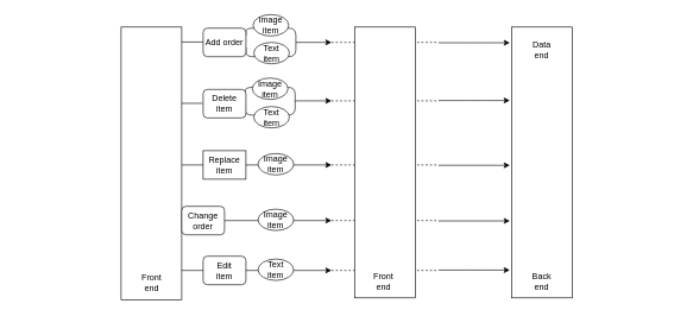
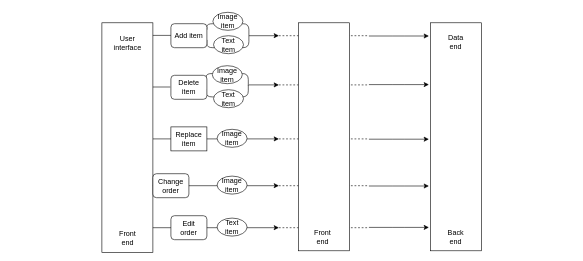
  <mxCell id="0" />
  <mxCell id="1" parent="0" />
  <mxCell id="2" value="" style="endArrow=none;dashed=1;html=1;" edge="1" parent="1"><mxGeometry width="50" height="50" relative="1" as="geometry"><mxPoint x="464" y="379" as="sourcePoint" /><mxPoint x="614" y="379" as="targetPoint" /></mxGeometry></mxCell>
  <mxCell id="3" value="" style="endArrow=none;dashed=1;html=1;" edge="1" parent="1"><mxGeometry width="50" height="50" relative="1" as="geometry"><mxPoint x="464" y="309" as="sourcePoint" /><mxPoint x="614" y="309" as="targetPoint" /></mxGeometry></mxCell>
  <mxCell id="4" value="" style="endArrow=classic;html=1;" edge="1" parent="1"><mxGeometry width="50" height="50" relative="1" as="geometry"><mxPoint x="254" y="231" as="sourcePoint" /><mxPoint x="464" y="231" as="targetPoint" /></mxGeometry></mxCell>
  <mxCell id="5" value="" style="endArrow=none;dashed=1;html=1;" edge="1" parent="1"><mxGeometry width="50" height="50" relative="1" as="geometry"><mxPoint x="464" y="231" as="sourcePoint" /><mxPoint x="614" y="231" as="targetPoint" /></mxGeometry></mxCell>
  <mxCell id="6" value="" style="endArrow=none;html=1;edgeStyle=orthogonalEdgeStyle;" edge="1" parent="1"><mxGeometry width="50" height="50" relative="1" as="geometry"><mxPoint x="343" y="148" as="sourcePoint" /><mxPoint x="413" y="141" as="targetPoint" /><Array as="points"><mxPoint x="343" y="161" /><mxPoint x="413" y="161" /></Array></mxGeometry></mxCell>
  <mxCell id="7" value="" style="endArrow=none;html=1;edgeStyle=orthogonalEdgeStyle;" edge="1" parent="1"><mxGeometry width="50" height="50" relative="1" as="geometry"><mxPoint x="343" y="132" as="sourcePoint" /><mxPoint x="413" y="142" as="targetPoint" /><Array as="points"><mxPoint x="343" y="122" /><mxPoint x="413" y="122" /></Array></mxGeometry></mxCell>
  <mxCell id="8" value="" style="endArrow=none;html=1;edgeStyle=orthogonalEdgeStyle;" edge="1" parent="1"><mxGeometry width="50" height="50" relative="1" as="geometry"><mxPoint x="344" y="66" as="sourcePoint" /><mxPoint x="414" y="59" as="targetPoint" /><Array as="points"><mxPoint x="344" y="79" /><mxPoint x="414" y="79" /></Array></mxGeometry></mxCell>
  <mxCell id="9" value="" style="endArrow=none;html=1;edgeStyle=orthogonalEdgeStyle;" edge="1" parent="1"><mxGeometry width="50" height="50" relative="1" as="geometry"><mxPoint x="344" y="49" as="sourcePoint" /><mxPoint x="414" y="59" as="targetPoint" /><Array as="points"><mxPoint x="344" y="39" /><mxPoint x="414" y="39" /></Array></mxGeometry></mxCell>
  <mxCell id="10" value="" style="endArrow=none;dashed=1;html=1;" edge="1" parent="1"><mxGeometry width="50" height="50" relative="1" as="geometry"><mxPoint x="464" y="59" as="sourcePoint" /><mxPoint x="614" y="59" as="targetPoint" /></mxGeometry></mxCell>
  <mxCell id="11" value="" style="endArrow=none;dashed=1;html=1;" edge="1" parent="1"><mxGeometry width="50" height="50" relative="1" as="geometry"><mxPoint x="464" y="141" as="sourcePoint" /><mxPoint x="614" y="141" as="targetPoint" /></mxGeometry></mxCell>
  <mxCell id="12" value="" style="rounded=0;whiteSpace=wrap;html=1;rotation=90;" vertex="1" parent="1"><mxGeometry x="349" y="185" width="380" height="85" as="geometry" /></mxCell>
- <mxCell id="13" value="Add order" style="rounded=1;whiteSpace=wrap;html=1;" vertex="1" parent="1"><mxGeometry x="284" y="39" width="60" height="40" as="geometry" /></mxCell>
+ <mxCell id="13" value="Add item" style="rounded=1;whiteSpace=wrap;html=1;" vertex="1" parent="1"><mxGeometry x="284" y="39" width="60" height="40" as="geometry" /></mxCell>
  <mxCell id="14" value="" style="endArrow=classic;html=1;" edge="1" parent="1"><mxGeometry width="50" height="50" relative="1" as="geometry"><mxPoint x="414" y="59" as="sourcePoint" /><mxPoint x="464" y="59" as="targetPoint" /></mxGeometry></mxCell>
  <mxCell id="15" value="" style="endArrow=classic;html=1;edgeStyle=elbowEdgeStyle;" edge="1" parent="1"><mxGeometry width="50" height="50" relative="1" as="geometry"><mxPoint x="614" y="59.5" as="sourcePoint" /><mxPoint x="714" y="59.5" as="targetPoint" /></mxGeometry></mxCell>
  <mxCell id="16" value="" style="endArrow=none;html=1;" edge="1" parent="1"><mxGeometry width="50" height="50" relative="1" as="geometry"><mxPoint x="244" y="58.5" as="sourcePoint" /><mxPoint x="284" y="58.5" as="targetPoint" /></mxGeometry></mxCell>
  <mxCell id="17" value="Delete item" style="rounded=1;whiteSpace=wrap;html=1;" vertex="1" parent="1"><mxGeometry x="284" y="125" width="60" height="40" as="geometry" /></mxCell>
  <mxCell id="18" value="" style="endArrow=none;html=1;" edge="1" parent="1"><mxGeometry width="50" height="50" relative="1" as="geometry"><mxPoint x="243" y="144.5" as="sourcePoint" /><mxPoint x="283" y="144.5" as="targetPoint" /></mxGeometry></mxCell>
  <mxCell id="19" value="" style="endArrow=classic;html=1;edgeStyle=elbowEdgeStyle;" edge="1" parent="1"><mxGeometry width="50" height="50" relative="1" as="geometry"><mxPoint x="614" y="140.5" as="sourcePoint" /><mxPoint x="714" y="140.5" as="targetPoint" /></mxGeometry></mxCell>
  <mxCell id="20" value="" style="rounded=0;whiteSpace=wrap;html=1;rotation=90;" vertex="1" parent="1"><mxGeometry x="20.09" y="186.42" width="382.81" height="85" as="geometry" /></mxCell>
+ <mxCell id="21" value="&lt;div&gt;User&lt;/div&gt;&lt;div&gt;interface&lt;br&gt;&lt;/div&gt;" style="text;html=1;strokeColor=none;fillColor=none;align=center;verticalAlign=middle;whiteSpace=wrap;rounded=0;" vertex="1" parent="1"><mxGeometry x="191.5" y="41" width="40" height="60" as="geometry" /></mxCell>
  <mxCell id="22" value="" style="rounded=0;whiteSpace=wrap;html=1;rotation=90;" vertex="1" parent="1"><mxGeometry x="569" y="185" width="380" height="85" as="geometry" /></mxCell>
  <mxCell id="23" value="Data end" style="text;html=1;strokeColor=none;fillColor=none;align=center;verticalAlign=middle;whiteSpace=wrap;rounded=0;" vertex="1" parent="1"><mxGeometry x="739" y="55" width="40" height="30" as="geometry" /></mxCell>
  <mxCell id="24" value="&lt;div&gt;Image&lt;/div&gt;&lt;div&gt;item&lt;br&gt;&lt;/div&gt;" style="ellipse;whiteSpace=wrap;html=1;" vertex="1" parent="1"><mxGeometry x="354" y="20" width="50" height="30" as="geometry" /></mxCell>
  <mxCell id="25" value="&lt;div&gt;Text&lt;/div&gt;&lt;div&gt;item&lt;br&gt;&lt;/div&gt;" style="ellipse;whiteSpace=wrap;html=1;" vertex="1" parent="1"><mxGeometry x="355" y="59" width="50" height="30" as="geometry" /></mxCell>
  <mxCell id="26" value="&lt;div&gt;Image&lt;/div&gt;&lt;div&gt;item&lt;br&gt;&lt;/div&gt;" style="ellipse;whiteSpace=wrap;html=1;" vertex="1" parent="1"><mxGeometry x="353" y="109" width="50" height="30" as="geometry" /></mxCell>
  <mxCell id="27" value="&lt;div&gt;Text&lt;/div&gt;&lt;div&gt;item&lt;br&gt;&lt;/div&gt;" style="ellipse;whiteSpace=wrap;html=1;" vertex="1" parent="1"><mxGeometry x="355" y="149" width="50" height="30" as="geometry" /></mxCell>
  <mxCell id="28" value="" style="endArrow=classic;html=1;" edge="1" parent="1"><mxGeometry width="50" height="50" relative="1" as="geometry"><mxPoint x="414" y="141" as="sourcePoint" /><mxPoint x="464" y="141" as="targetPoint" /></mxGeometry></mxCell>
  <mxCell id="29" value="Replace item" style="whiteSpace=wrap;html=1;rounded=0;" vertex="1" parent="1"><mxGeometry x="284" y="211" width="60" height="40" as="geometry" /></mxCell>
  <mxCell id="30" value="&lt;div&gt;Image&lt;/div&gt;&lt;div&gt;item&lt;br&gt;&lt;/div&gt;" style="ellipse;whiteSpace=wrap;html=1;" vertex="1" parent="1"><mxGeometry x="361" y="215" width="50" height="30" as="geometry" /></mxCell>
  <mxCell id="31" value="" style="endArrow=classic;html=1;" edge="1" parent="1"><mxGeometry width="50" height="50" relative="1" as="geometry"><mxPoint x="254" y="309" as="sourcePoint" /><mxPoint x="464" y="309" as="targetPoint" /></mxGeometry></mxCell>
  <mxCell id="32" value="&lt;div&gt;Change&lt;/div&gt;&lt;div&gt;order&lt;br&gt;&lt;/div&gt;" style="rounded=1;whiteSpace=wrap;html=1;" vertex="1" parent="1"><mxGeometry x="254" y="289" width="60" height="40" as="geometry" /></mxCell>
  <mxCell id="33" value="&lt;div&gt;Image&lt;/div&gt;&lt;div&gt;item&lt;br&gt;&lt;/div&gt;" style="ellipse;whiteSpace=wrap;html=1;" vertex="1" parent="1"><mxGeometry x="361" y="293" width="50" height="30" as="geometry" /></mxCell>
  <mxCell id="34" value="" style="endArrow=classic;html=1;" edge="1" parent="1"><mxGeometry width="50" height="50" relative="1" as="geometry"><mxPoint x="254" y="379" as="sourcePoint" /><mxPoint x="464" y="379" as="targetPoint" /></mxGeometry></mxCell>
- <mxCell id="35" value="&lt;div&gt;Edit&lt;/div&gt;&lt;div&gt;item&lt;br&gt;&lt;/div&gt;" style="rounded=1;whiteSpace=wrap;html=1;" vertex="1" parent="1"><mxGeometry x="284" y="359" width="60" height="40" as="geometry" /></mxCell>
+ <mxCell id="35" value="&lt;div&gt;Edit&lt;/div&gt;&lt;div&gt;order&lt;br&gt;&lt;/div&gt;" style="rounded=1;whiteSpace=wrap;html=1;" vertex="1" parent="1"><mxGeometry x="284" y="359" width="60" height="40" as="geometry" /></mxCell>
  <mxCell id="36" value="&lt;div&gt;Text&lt;/div&gt;&lt;div&gt;item&lt;br&gt;&lt;/div&gt;" style="ellipse;whiteSpace=wrap;html=1;" vertex="1" parent="1"><mxGeometry x="361" y="363" width="50" height="30" as="geometry" /></mxCell>
  <mxCell id="37" value="" style="endArrow=classic;html=1;edgeStyle=elbowEdgeStyle;" edge="1" parent="1"><mxGeometry width="50" height="50" relative="1" as="geometry"><mxPoint x="614" y="231.5" as="sourcePoint" /><mxPoint x="714" y="231.5" as="targetPoint" /></mxGeometry></mxCell>
  <mxCell id="38" value="" style="endArrow=classic;html=1;edgeStyle=elbowEdgeStyle;" edge="1" parent="1"><mxGeometry width="50" height="50" relative="1" as="geometry"><mxPoint x="614" y="309.5" as="sourcePoint" /><mxPoint x="714" y="309.5" as="targetPoint" /></mxGeometry></mxCell>
  <mxCell id="39" value="" style="endArrow=classic;html=1;edgeStyle=elbowEdgeStyle;" edge="1" parent="1"><mxGeometry width="50" height="50" relative="1" as="geometry"><mxPoint x="614" y="378.5" as="sourcePoint" /><mxPoint x="714" y="378.5" as="targetPoint" /></mxGeometry></mxCell>
  <mxCell id="40" value="Front end" style="text;html=1;strokeColor=none;fillColor=none;align=center;verticalAlign=middle;whiteSpace=wrap;rounded=0;" vertex="1" parent="1"><mxGeometry x="191.5" y="379" width="40" height="34" as="geometry" /></mxCell>
  <mxCell id="41" value="Front end" style="text;html=1;strokeColor=none;fillColor=none;align=center;verticalAlign=middle;whiteSpace=wrap;rounded=0;" vertex="1" parent="1"><mxGeometry x="517" y="378" width="40" height="34" as="geometry" /></mxCell>
  <mxCell id="42" value="&lt;div&gt;Back&lt;/div&gt;&lt;div&gt;end&lt;br&gt;&lt;/div&gt;" style="text;html=1;strokeColor=none;fillColor=none;align=center;verticalAlign=middle;whiteSpace=wrap;rounded=0;" vertex="1" parent="1"><mxGeometry x="739" y="378" width="40" height="34" as="geometry" /></mxCell>
